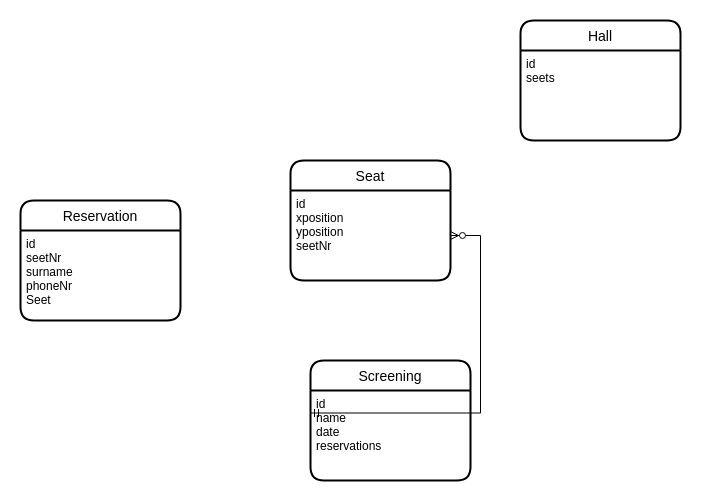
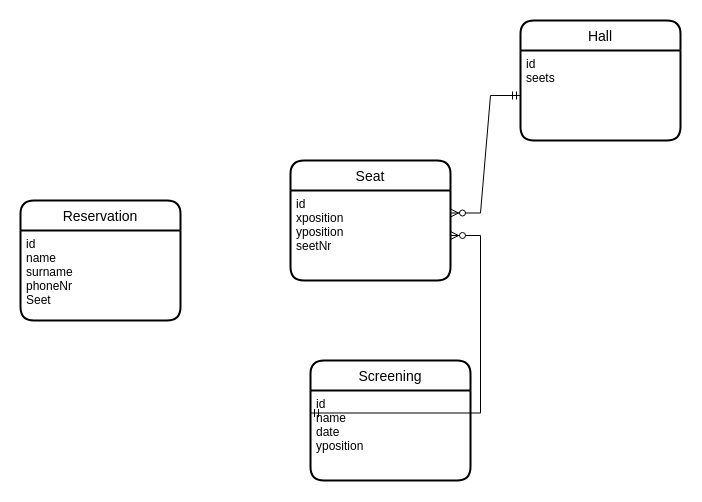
  <mxCell id="0" />
  <mxCell id="1" parent="0" />
  <mxCell id="2" value="Seat" style="swimlane;childLayout=stackLayout;horizontal=1;startSize=30;horizontalStack=0;rounded=1;fontSize=14;fontStyle=0;strokeWidth=2;resizeParent=0;resizeLast=1;shadow=0;dashed=0;align=center;" vertex="1" parent="1"><mxGeometry x="290" y="160" width="160" height="120" as="geometry" /></mxCell>
  <mxCell id="3" value="id&#10;xposition&#10;yposition&#10;seetNr" style="align=left;strokeColor=none;fillColor=none;spacingLeft=4;fontSize=12;verticalAlign=top;resizable=0;rotatable=0;part=1;" vertex="1" parent="2"><mxGeometry y="30" width="160" height="90" as="geometry" /></mxCell>
  <mxCell id="4" value="Hall" style="swimlane;childLayout=stackLayout;horizontal=1;startSize=30;horizontalStack=0;rounded=1;fontSize=14;fontStyle=0;strokeWidth=2;resizeParent=0;resizeLast=1;shadow=0;dashed=0;align=center;" vertex="1" parent="1"><mxGeometry x="520" y="20" width="160" height="120" as="geometry" /></mxCell>
  <mxCell id="5" value="id&#10;seets" style="align=left;strokeColor=none;fillColor=none;spacingLeft=4;fontSize=12;verticalAlign=top;resizable=0;rotatable=0;part=1;" vertex="1" parent="4"><mxGeometry y="30" width="160" height="90" as="geometry" /></mxCell>
  <mxCell id="6" value="Reservation" style="swimlane;childLayout=stackLayout;horizontal=1;startSize=30;horizontalStack=0;rounded=1;fontSize=14;fontStyle=0;strokeWidth=2;resizeParent=0;resizeLast=1;shadow=0;dashed=0;align=center;" vertex="1" parent="1"><mxGeometry x="20" y="200" width="160" height="120" as="geometry" /></mxCell>
- <mxCell id="7" value="id&#10;seetNr&#10;surname&#10;phoneNr&#10;Seet" style="align=left;strokeColor=none;fillColor=none;spacingLeft=4;fontSize=12;verticalAlign=top;resizable=0;rotatable=0;part=1;" vertex="1" parent="6"><mxGeometry y="30" width="160" height="90" as="geometry" /></mxCell>
+ <mxCell id="7" value="id&#10;name&#10;surname&#10;phoneNr&#10;Seet" style="align=left;strokeColor=none;fillColor=none;spacingLeft=4;fontSize=12;verticalAlign=top;resizable=0;rotatable=0;part=1;" vertex="1" parent="6"><mxGeometry y="30" width="160" height="90" as="geometry" /></mxCell>
+ <mxCell id="8" value="" style="edgeStyle=entityRelationEdgeStyle;fontSize=12;html=1;endArrow=ERzeroToMany;startArrow=ERmandOne;rounded=0;entryX=1;entryY=0.25;entryDx=0;entryDy=0;exitX=0;exitY=0.5;exitDx=0;exitDy=0;" edge="1" parent="1" source="5" target="3"><mxGeometry width="100" height="100" relative="1" as="geometry"><mxPoint x="530" y="310" as="sourcePoint" /><mxPoint x="630" y="210" as="targetPoint" /></mxGeometry></mxCell>
  <mxCell id="9" value="Screening" style="swimlane;childLayout=stackLayout;horizontal=1;startSize=30;horizontalStack=0;rounded=1;fontSize=14;fontStyle=0;strokeWidth=2;resizeParent=0;resizeLast=1;shadow=0;dashed=0;align=center;" vertex="1" parent="1"><mxGeometry x="310" y="360" width="160" height="120" as="geometry" /></mxCell>
- <mxCell id="10" value="id&#10;name&#10;date&#10;reservations" style="align=left;strokeColor=none;fillColor=none;spacingLeft=4;fontSize=12;verticalAlign=top;resizable=0;rotatable=0;part=1;" vertex="1" parent="9"><mxGeometry y="30" width="160" height="90" as="geometry" /></mxCell>
+ <mxCell id="10" value="id&#10;name&#10;date&#10;yposition" style="align=left;strokeColor=none;fillColor=none;spacingLeft=4;fontSize=12;verticalAlign=top;resizable=0;rotatable=0;part=1;" vertex="1" parent="9"><mxGeometry y="30" width="160" height="90" as="geometry" /></mxCell>
  <mxCell id="11" value="" style="edgeStyle=entityRelationEdgeStyle;fontSize=12;html=1;endArrow=ERzeroToMany;startArrow=ERmandOne;rounded=0;exitX=0;exitY=0.25;exitDx=0;exitDy=0;" edge="1" parent="1" source="10" target="3"><mxGeometry width="100" height="100" relative="1" as="geometry"><mxPoint x="180" y="470" as="sourcePoint" /><mxPoint x="270" y="310" as="targetPoint" /></mxGeometry></mxCell>
